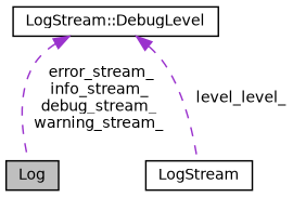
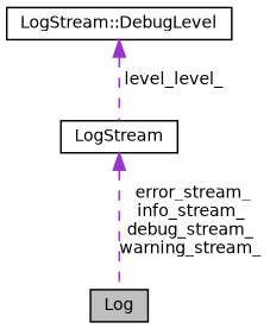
  digraph {
    node [color=black fillcolor=white fontname=Helvetica fontsize=10 shape=record style=filled]
    edge [color=darkorchid3 dir=back fontname=Helvetica fontsize=10 labelfontname=Helvetica labelfontsize=10 style=dashed]
    n1 [fillcolor=grey75 fontcolor=black height=0.2 label=Log width=0.4]
    n2 [height=0.2 label=LogStream width=0.4]
    n3 [height=0.2 label="LogStream::DebugLevel" width=0.4]
-   n3 -> n1 [label=" error_stream_\ninfo_stream_\ndebug_stream_\nwarning_stream_"]
+   n2 -> n1 [label=" error_stream_\ninfo_stream_\ndebug_stream_\nwarning_stream_"]
    n3 -> n2 [label=" level_level_"]
  }
